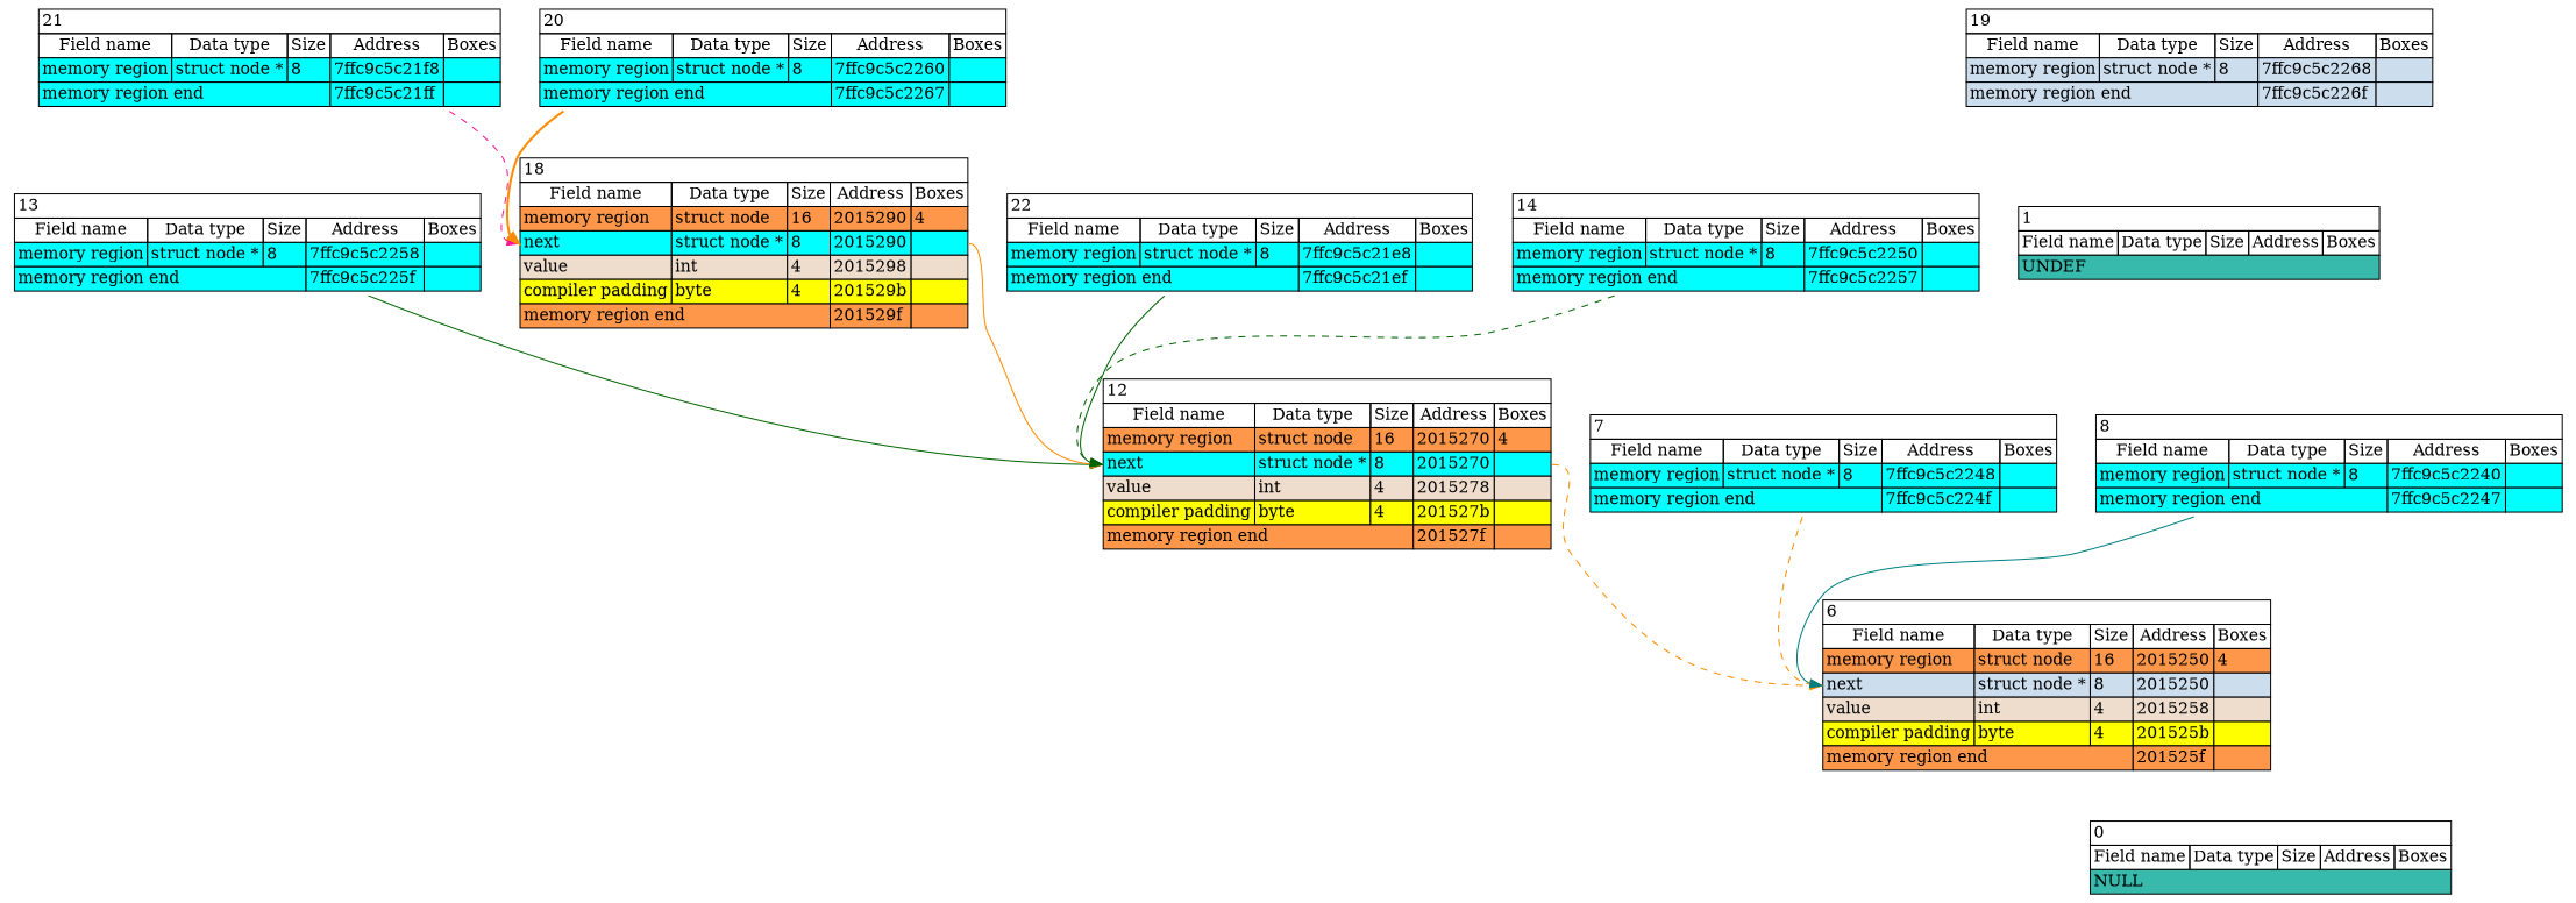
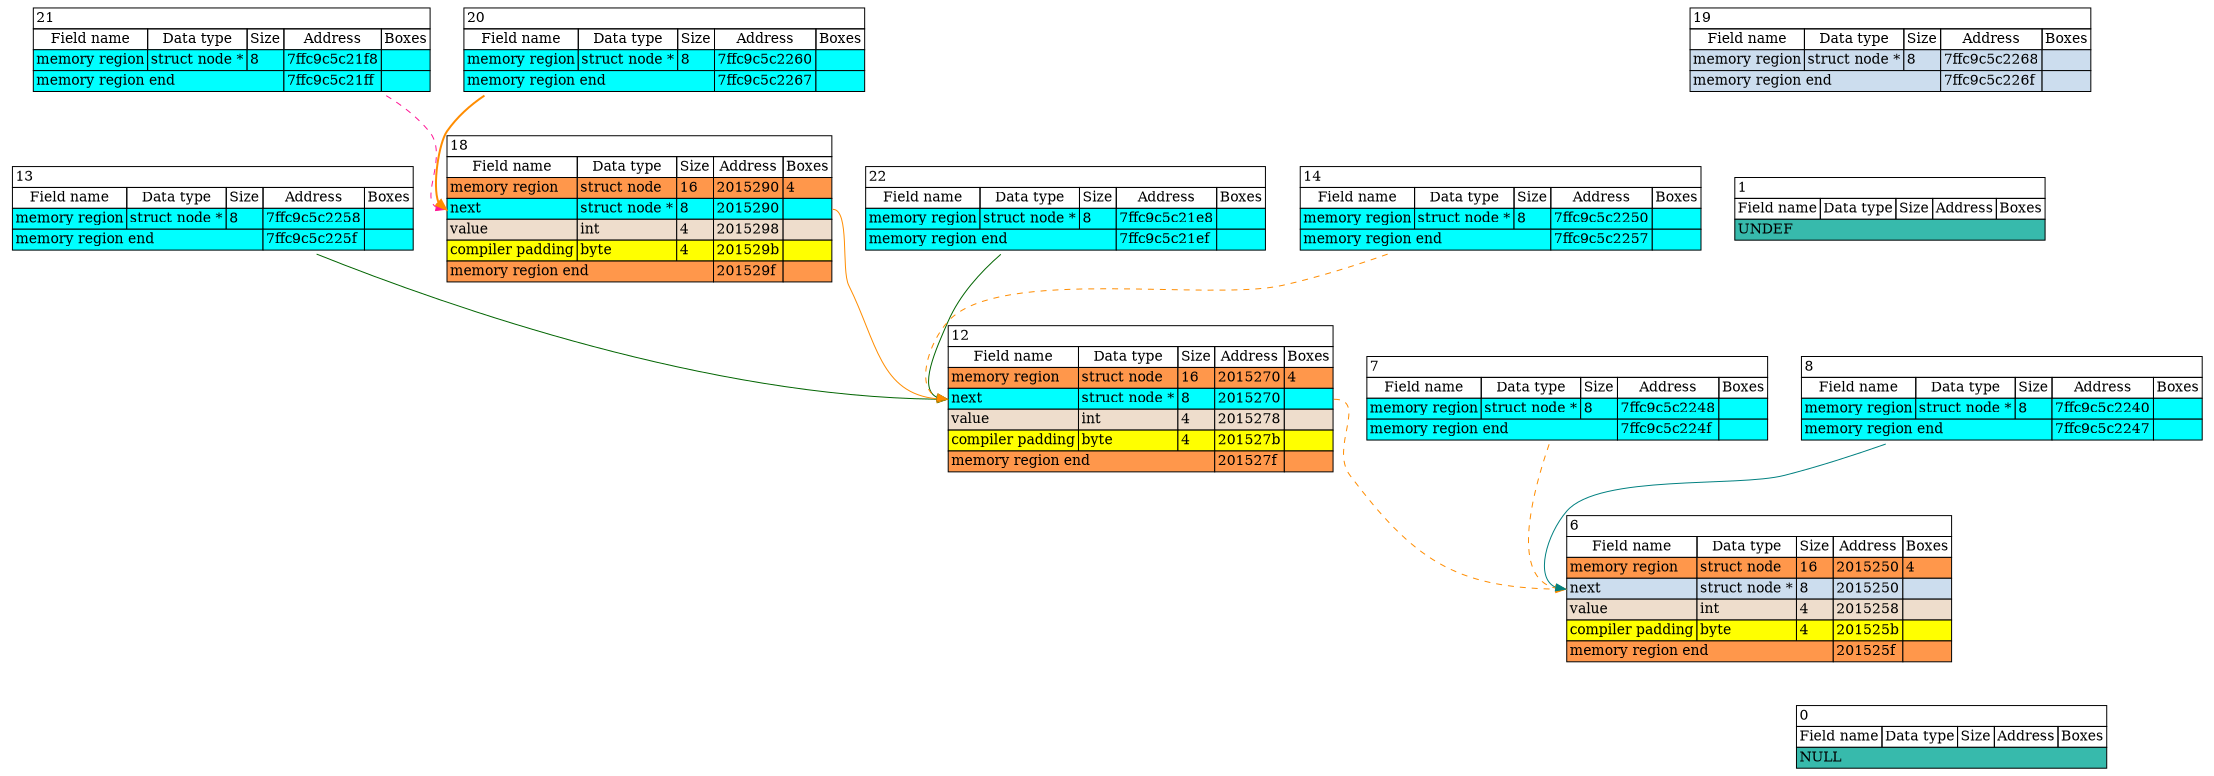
  digraph {
    node [shape=none]
    edge [headport="33641072in:w" style=solid tailport="headout:e" color=darkorange]
    n1 [label=<<TABLE BORDER="0" COLOR="black" CELLBORDER="1" CELLSPACING="0"><TR><TD BGCOLOR="#FFFFFF" COLSPAN="5" PORT="" ALIGN="left">6</TD></TR><TR><TD>Field name</TD><TD>Data type</TD><TD>Size</TD><TD>Address</TD><TD>Boxes</TD></TR><TR><TD BGCOLOR="#FF974B" COLSPAN="1" PORT="head" ALIGN="left">memory region</TD><TD BGCOLOR="#FF974B" COLSPAN="1" PORT="" ALIGN="left">struct node</TD><TD BGCOLOR="#FF974B" COLSPAN="1" PORT="" ALIGN="left">16</TD><TD BGCOLOR="#FF974B" COLSPAN="1" PORT="" ALIGN="left">2015250</TD><TD BGCOLOR="#FF974B" COLSPAN="1" PORT="" ALIGN="left">4</TD></TR><TR><TD BGCOLOR="#CCDDEE" COLSPAN="1" PORT="33641040in" ALIGN="left">next</TD><TD BGCOLOR="#CCDDEE" COLSPAN="1" PORT="" ALIGN="left">struct node *</TD><TD BGCOLOR="#CCDDEE" COLSPAN="1" PORT="" ALIGN="left">8</TD><TD BGCOLOR="#CCDDEE" COLSPAN="1" PORT="" ALIGN="left">2015250</TD><TD BGCOLOR="#CCDDEE" COLSPAN="1" PORT="33641040out" ALIGN="left"></TD></TR><TR><TD BGCOLOR="#EEDDCC" COLSPAN="1" PORT="33641048in" ALIGN="left">value</TD><TD BGCOLOR="#EEDDCC" COLSPAN="1" PORT="" ALIGN="left">int</TD><TD BGCOLOR="#EEDDCC" COLSPAN="1" PORT="" ALIGN="left">4</TD><TD BGCOLOR="#EEDDCC" COLSPAN="1" PORT="" ALIGN="left">2015258</TD><TD BGCOLOR="#EEDDCC" COLSPAN="1" PORT="33641048out" ALIGN="left"></TD></TR><TR><TD BGCOLOR="#FFFF00" COLSPAN="1" PORT="" ALIGN="left">compiler padding</TD><TD BGCOLOR="#FFFF00" COLSPAN="1" PORT="" ALIGN="left">byte</TD><TD BGCOLOR="#FFFF00" COLSPAN="1" PORT="" ALIGN="left">4</TD><TD BGCOLOR="#FFFF00" COLSPAN="1" PORT="" ALIGN="left">201525b</TD><TD BGCOLOR="#FFFF00" COLSPAN="1" PORT="" ALIGN="left"></TD></TR><TR><TD BGCOLOR="#FF974B" COLSPAN="3" PORT="head" ALIGN="left">memory region end</TD><TD BGCOLOR="#FF974B" COLSPAN="1" PORT="" ALIGN="left">201525f</TD><TD BGCOLOR="#FF974B" COLSPAN="1" PORT="" ALIGN="left"></TD></TR></TABLE>>]
    n2 [label=<<TABLE BORDER="0" COLOR="black" CELLBORDER="1" CELLSPACING="0"><TR><TD BGCOLOR="#FFFFFF" COLSPAN="5" PORT="" ALIGN="left">0</TD></TR><TR><TD>Field name</TD><TD>Data type</TD><TD>Size</TD><TD>Address</TD><TD>Boxes</TD></TR><TR><TD BGCOLOR="#37BAAC" COLSPAN="5" PORT="head" ALIGN="left">NULL</TD></TR></TABLE>>]
    n3 [label=<<TABLE BORDER="0" COLOR="black" CELLBORDER="1" CELLSPACING="0"><TR><TD BGCOLOR="#FFFFFF" COLSPAN="5" PORT="" ALIGN="left">19</TD></TR><TR><TD>Field name</TD><TD>Data type</TD><TD>Size</TD><TD>Address</TD><TD>Boxes</TD></TR><TR><TD BGCOLOR="#CCDDEE" COLSPAN="1" PORT="head" ALIGN="left">memory region</TD><TD BGCOLOR="#CCDDEE" COLSPAN="1" PORT="" ALIGN="left">struct node *</TD><TD BGCOLOR="#CCDDEE" COLSPAN="1" PORT="" ALIGN="left">8</TD><TD BGCOLOR="#CCDDEE" COLSPAN="1" PORT="" ALIGN="left">7ffc9c5c2268</TD><TD BGCOLOR="#CCDDEE" COLSPAN="1" PORT="" ALIGN="left"></TD></TR><TR><TD BGCOLOR="#CCDDEE" COLSPAN="3" PORT="head" ALIGN="left">memory region end</TD><TD BGCOLOR="#CCDDEE" COLSPAN="1" PORT="" ALIGN="left">7ffc9c5c226f</TD><TD BGCOLOR="#CCDDEE" COLSPAN="1" PORT="" ALIGN="left"></TD></TR></TABLE>>]
    n4 [label=<<TABLE BORDER="0" COLOR="black" CELLBORDER="1" CELLSPACING="0"><TR><TD BGCOLOR="#FFFFFF" COLSPAN="5" PORT="" ALIGN="left">1</TD></TR><TR><TD>Field name</TD><TD>Data type</TD><TD>Size</TD><TD>Address</TD><TD>Boxes</TD></TR><TR><TD BGCOLOR="#37BAAC" COLSPAN="5" PORT="head" ALIGN="left">UNDEF</TD></TR></TABLE>>]
    n5 [label=<<TABLE BORDER="0" COLOR="black" CELLBORDER="1" CELLSPACING="0"><TR><TD BGCOLOR="#FFFFFF" COLSPAN="5" PORT="" ALIGN="left">13</TD></TR><TR><TD>Field name</TD><TD>Data type</TD><TD>Size</TD><TD>Address</TD><TD>Boxes</TD></TR><TR><TD BGCOLOR="#00FFFF" COLSPAN="1" PORT="head" ALIGN="left">memory region</TD><TD BGCOLOR="#00FFFF" COLSPAN="1" PORT="" ALIGN="left">struct node *</TD><TD BGCOLOR="#00FFFF" COLSPAN="1" PORT="" ALIGN="left">8</TD><TD BGCOLOR="#00FFFF" COLSPAN="1" PORT="" ALIGN="left">7ffc9c5c2258</TD><TD BGCOLOR="#00FFFF" COLSPAN="1" PORT="" ALIGN="left"></TD></TR><TR><TD BGCOLOR="#00FFFF" COLSPAN="3" PORT="head" ALIGN="left">memory region end</TD><TD BGCOLOR="#00FFFF" COLSPAN="1" PORT="" ALIGN="left">7ffc9c5c225f</TD><TD BGCOLOR="#00FFFF" COLSPAN="1" PORT="" ALIGN="left"></TD></TR></TABLE>>]
    n6 [label=<<TABLE BORDER="0" COLOR="black" CELLBORDER="1" CELLSPACING="0"><TR><TD BGCOLOR="#FFFFFF" COLSPAN="5" PORT="" ALIGN="left">12</TD></TR><TR><TD>Field name</TD><TD>Data type</TD><TD>Size</TD><TD>Address</TD><TD>Boxes</TD></TR><TR><TD BGCOLOR="#FF974B" COLSPAN="1" PORT="head" ALIGN="left">memory region</TD><TD BGCOLOR="#FF974B" COLSPAN="1" PORT="" ALIGN="left">struct node</TD><TD BGCOLOR="#FF974B" COLSPAN="1" PORT="" ALIGN="left">16</TD><TD BGCOLOR="#FF974B" COLSPAN="1" PORT="" ALIGN="left">2015270</TD><TD BGCOLOR="#FF974B" COLSPAN="1" PORT="" ALIGN="left">4</TD></TR><TR><TD BGCOLOR="#00FFFF" COLSPAN="1" PORT="33641072in" ALIGN="left">next</TD><TD BGCOLOR="#00FFFF" COLSPAN="1" PORT="" ALIGN="left">struct node *</TD><TD BGCOLOR="#00FFFF" COLSPAN="1" PORT="" ALIGN="left">8</TD><TD BGCOLOR="#00FFFF" COLSPAN="1" PORT="" ALIGN="left">2015270</TD><TD BGCOLOR="#00FFFF" COLSPAN="1" PORT="33641072out" ALIGN="left"></TD></TR><TR><TD BGCOLOR="#EEDDCC" COLSPAN="1" PORT="33641080in" ALIGN="left">value</TD><TD BGCOLOR="#EEDDCC" COLSPAN="1" PORT="" ALIGN="left">int</TD><TD BGCOLOR="#EEDDCC" COLSPAN="1" PORT="" ALIGN="left">4</TD><TD BGCOLOR="#EEDDCC" COLSPAN="1" PORT="" ALIGN="left">2015278</TD><TD BGCOLOR="#EEDDCC" COLSPAN="1" PORT="33641080out" ALIGN="left"></TD></TR><TR><TD BGCOLOR="#FFFF00" COLSPAN="1" PORT="" ALIGN="left">compiler padding</TD><TD BGCOLOR="#FFFF00" COLSPAN="1" PORT="" ALIGN="left">byte</TD><TD BGCOLOR="#FFFF00" COLSPAN="1" PORT="" ALIGN="left">4</TD><TD BGCOLOR="#FFFF00" COLSPAN="1" PORT="" ALIGN="left">201527b</TD><TD BGCOLOR="#FFFF00" COLSPAN="1" PORT="" ALIGN="left"></TD></TR><TR><TD BGCOLOR="#FF974B" COLSPAN="3" PORT="head" ALIGN="left">memory region end</TD><TD BGCOLOR="#FF974B" COLSPAN="1" PORT="" ALIGN="left">201527f</TD><TD BGCOLOR="#FF974B" COLSPAN="1" PORT="" ALIGN="left"></TD></TR></TABLE>>]
    n7 [label=<<TABLE BORDER="0" COLOR="black" CELLBORDER="1" CELLSPACING="0"><TR><TD BGCOLOR="#FFFFFF" COLSPAN="5" PORT="" ALIGN="left">21</TD></TR><TR><TD>Field name</TD><TD>Data type</TD><TD>Size</TD><TD>Address</TD><TD>Boxes</TD></TR><TR><TD BGCOLOR="#00FFFF" COLSPAN="1" PORT="head" ALIGN="left">memory region</TD><TD BGCOLOR="#00FFFF" COLSPAN="1" PORT="" ALIGN="left">struct node *</TD><TD BGCOLOR="#00FFFF" COLSPAN="1" PORT="" ALIGN="left">8</TD><TD BGCOLOR="#00FFFF" COLSPAN="1" PORT="" ALIGN="left">7ffc9c5c21f8</TD><TD BGCOLOR="#00FFFF" COLSPAN="1" PORT="" ALIGN="left"></TD></TR><TR><TD BGCOLOR="#00FFFF" COLSPAN="3" PORT="head" ALIGN="left">memory region end</TD><TD BGCOLOR="#00FFFF" COLSPAN="1" PORT="" ALIGN="left">7ffc9c5c21ff</TD><TD BGCOLOR="#00FFFF" COLSPAN="1" PORT="" ALIGN="left"></TD></TR></TABLE>>]
    n8 [label=<<TABLE BORDER="0" COLOR="black" CELLBORDER="1" CELLSPACING="0"><TR><TD BGCOLOR="#FFFFFF" COLSPAN="5" PORT="" ALIGN="left">18</TD></TR><TR><TD>Field name</TD><TD>Data type</TD><TD>Size</TD><TD>Address</TD><TD>Boxes</TD></TR><TR><TD BGCOLOR="#FF974B" COLSPAN="1" PORT="head" ALIGN="left">memory region</TD><TD BGCOLOR="#FF974B" COLSPAN="1" PORT="" ALIGN="left">struct node</TD><TD BGCOLOR="#FF974B" COLSPAN="1" PORT="" ALIGN="left">16</TD><TD BGCOLOR="#FF974B" COLSPAN="1" PORT="" ALIGN="left">2015290</TD><TD BGCOLOR="#FF974B" COLSPAN="1" PORT="" ALIGN="left">4</TD></TR><TR><TD BGCOLOR="#00FFFF" COLSPAN="1" PORT="33641104in" ALIGN="left">next</TD><TD BGCOLOR="#00FFFF" COLSPAN="1" PORT="" ALIGN="left">struct node *</TD><TD BGCOLOR="#00FFFF" COLSPAN="1" PORT="" ALIGN="left">8</TD><TD BGCOLOR="#00FFFF" COLSPAN="1" PORT="" ALIGN="left">2015290</TD><TD BGCOLOR="#00FFFF" COLSPAN="1" PORT="33641104out" ALIGN="left"></TD></TR><TR><TD BGCOLOR="#EEDDCC" COLSPAN="1" PORT="33641112in" ALIGN="left">value</TD><TD BGCOLOR="#EEDDCC" COLSPAN="1" PORT="" ALIGN="left">int</TD><TD BGCOLOR="#EEDDCC" COLSPAN="1" PORT="" ALIGN="left">4</TD><TD BGCOLOR="#EEDDCC" COLSPAN="1" PORT="" ALIGN="left">2015298</TD><TD BGCOLOR="#EEDDCC" COLSPAN="1" PORT="33641112out" ALIGN="left"></TD></TR><TR><TD BGCOLOR="#FFFF00" COLSPAN="1" PORT="" ALIGN="left">compiler padding</TD><TD BGCOLOR="#FFFF00" COLSPAN="1" PORT="" ALIGN="left">byte</TD><TD BGCOLOR="#FFFF00" COLSPAN="1" PORT="" ALIGN="left">4</TD><TD BGCOLOR="#FFFF00" COLSPAN="1" PORT="" ALIGN="left">201529b</TD><TD BGCOLOR="#FFFF00" COLSPAN="1" PORT="" ALIGN="left"></TD></TR><TR><TD BGCOLOR="#FF974B" COLSPAN="3" PORT="head" ALIGN="left">memory region end</TD><TD BGCOLOR="#FF974B" COLSPAN="1" PORT="" ALIGN="left">201529f</TD><TD BGCOLOR="#FF974B" COLSPAN="1" PORT="" ALIGN="left"></TD></TR></TABLE>>]
    n9 [label=<<TABLE BORDER="0" COLOR="black" CELLBORDER="1" CELLSPACING="0"><TR><TD BGCOLOR="#FFFFFF" COLSPAN="5" PORT="" ALIGN="left">20</TD></TR><TR><TD>Field name</TD><TD>Data type</TD><TD>Size</TD><TD>Address</TD><TD>Boxes</TD></TR><TR><TD BGCOLOR="#00FFFF" COLSPAN="1" PORT="head" ALIGN="left">memory region</TD><TD BGCOLOR="#00FFFF" COLSPAN="1" PORT="" ALIGN="left">struct node *</TD><TD BGCOLOR="#00FFFF" COLSPAN="1" PORT="" ALIGN="left">8</TD><TD BGCOLOR="#00FFFF" COLSPAN="1" PORT="" ALIGN="left">7ffc9c5c2260</TD><TD BGCOLOR="#00FFFF" COLSPAN="1" PORT="" ALIGN="left"></TD></TR><TR><TD BGCOLOR="#00FFFF" COLSPAN="3" PORT="head" ALIGN="left">memory region end</TD><TD BGCOLOR="#00FFFF" COLSPAN="1" PORT="" ALIGN="left">7ffc9c5c2267</TD><TD BGCOLOR="#00FFFF" COLSPAN="1" PORT="" ALIGN="left"></TD></TR></TABLE>>]
    n10 [label=<<TABLE BORDER="0" COLOR="black" CELLBORDER="1" CELLSPACING="0"><TR><TD BGCOLOR="#FFFFFF" COLSPAN="5" PORT="" ALIGN="left">7</TD></TR><TR><TD>Field name</TD><TD>Data type</TD><TD>Size</TD><TD>Address</TD><TD>Boxes</TD></TR><TR><TD BGCOLOR="#00FFFF" COLSPAN="1" PORT="head" ALIGN="left">memory region</TD><TD BGCOLOR="#00FFFF" COLSPAN="1" PORT="" ALIGN="left">struct node *</TD><TD BGCOLOR="#00FFFF" COLSPAN="1" PORT="" ALIGN="left">8</TD><TD BGCOLOR="#00FFFF" COLSPAN="1" PORT="" ALIGN="left">7ffc9c5c2248</TD><TD BGCOLOR="#00FFFF" COLSPAN="1" PORT="" ALIGN="left"></TD></TR><TR><TD BGCOLOR="#00FFFF" COLSPAN="3" PORT="head" ALIGN="left">memory region end</TD><TD BGCOLOR="#00FFFF" COLSPAN="1" PORT="" ALIGN="left">7ffc9c5c224f</TD><TD BGCOLOR="#00FFFF" COLSPAN="1" PORT="" ALIGN="left"></TD></TR></TABLE>>]
    n11 [label=<<TABLE BORDER="0" COLOR="black" CELLBORDER="1" CELLSPACING="0"><TR><TD BGCOLOR="#FFFFFF" COLSPAN="5" PORT="" ALIGN="left">22</TD></TR><TR><TD>Field name</TD><TD>Data type</TD><TD>Size</TD><TD>Address</TD><TD>Boxes</TD></TR><TR><TD BGCOLOR="#00FFFF" COLSPAN="1" PORT="head" ALIGN="left">memory region</TD><TD BGCOLOR="#00FFFF" COLSPAN="1" PORT="" ALIGN="left">struct node *</TD><TD BGCOLOR="#00FFFF" COLSPAN="1" PORT="" ALIGN="left">8</TD><TD BGCOLOR="#00FFFF" COLSPAN="1" PORT="" ALIGN="left">7ffc9c5c21e8</TD><TD BGCOLOR="#00FFFF" COLSPAN="1" PORT="" ALIGN="left"></TD></TR><TR><TD BGCOLOR="#00FFFF" COLSPAN="3" PORT="head" ALIGN="left">memory region end</TD><TD BGCOLOR="#00FFFF" COLSPAN="1" PORT="" ALIGN="left">7ffc9c5c21ef</TD><TD BGCOLOR="#00FFFF" COLSPAN="1" PORT="" ALIGN="left"></TD></TR></TABLE>>]
    n12 [label=<<TABLE BORDER="0" COLOR="black" CELLBORDER="1" CELLSPACING="0"><TR><TD BGCOLOR="#FFFFFF" COLSPAN="5" PORT="" ALIGN="left">14</TD></TR><TR><TD>Field name</TD><TD>Data type</TD><TD>Size</TD><TD>Address</TD><TD>Boxes</TD></TR><TR><TD BGCOLOR="#00FFFF" COLSPAN="1" PORT="head" ALIGN="left">memory region</TD><TD BGCOLOR="#00FFFF" COLSPAN="1" PORT="" ALIGN="left">struct node *</TD><TD BGCOLOR="#00FFFF" COLSPAN="1" PORT="" ALIGN="left">8</TD><TD BGCOLOR="#00FFFF" COLSPAN="1" PORT="" ALIGN="left">7ffc9c5c2250</TD><TD BGCOLOR="#00FFFF" COLSPAN="1" PORT="" ALIGN="left"></TD></TR><TR><TD BGCOLOR="#00FFFF" COLSPAN="3" PORT="head" ALIGN="left">memory region end</TD><TD BGCOLOR="#00FFFF" COLSPAN="1" PORT="" ALIGN="left">7ffc9c5c2257</TD><TD BGCOLOR="#00FFFF" COLSPAN="1" PORT="" ALIGN="left"></TD></TR></TABLE>>]
    n13 [label=<<TABLE BORDER="0" COLOR="black" CELLBORDER="1" CELLSPACING="0"><TR><TD BGCOLOR="#FFFFFF" COLSPAN="5" PORT="" ALIGN="left">8</TD></TR><TR><TD>Field name</TD><TD>Data type</TD><TD>Size</TD><TD>Address</TD><TD>Boxes</TD></TR><TR><TD BGCOLOR="#00FFFF" COLSPAN="1" PORT="head" ALIGN="left">memory region</TD><TD BGCOLOR="#00FFFF" COLSPAN="1" PORT="" ALIGN="left">struct node *</TD><TD BGCOLOR="#00FFFF" COLSPAN="1" PORT="" ALIGN="left">8</TD><TD BGCOLOR="#00FFFF" COLSPAN="1" PORT="" ALIGN="left">7ffc9c5c2240</TD><TD BGCOLOR="#00FFFF" COLSPAN="1" PORT="" ALIGN="left"></TD></TR><TR><TD BGCOLOR="#00FFFF" COLSPAN="3" PORT="head" ALIGN="left">memory region end</TD><TD BGCOLOR="#00FFFF" COLSPAN="1" PORT="" ALIGN="left">7ffc9c5c2247</TD><TD BGCOLOR="#00FFFF" COLSPAN="1" PORT="" ALIGN="left"></TD></TR></TABLE>>]
    subgraph sub_1 {
      rankdir=LR
      n1
      n2
      n3
      n4
      n5
      n6
      n7
      n8
      n9
      n10
      n11
      n12
      n13
    }
    n1 -> n2 [headport="0in:w" style=invis tailport="33641040out:e" color=""]
    n3 -> n4 [headport="0in:w" style=invis color=""]
    n5 -> n6 [color=darkgreen]
    n6 -> n1 [headport="33641040in:w" style=dashed tailport="33641072out:e"]
    n7 -> n8 [color=deeppink headport="33641104in:w" style=dashed]
    n8 -> n6 [tailport="33641104out:e"]
    n9 -> n8 [headport="33641104in:w" style=bold]
    n10 -> n1 [headport="33641040in:w" style=dashed]
    n11 -> n6 [color=darkgreen]
-   n12 -> n6 [color=darkgreen style=dashed]
+   n12 -> n6 [style=dashed]
    n13 -> n1 [color=teal headport="33641040in:w"]
  }
